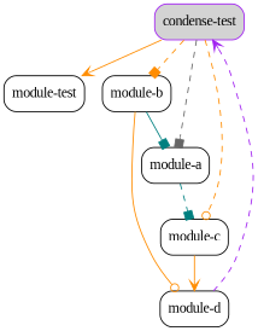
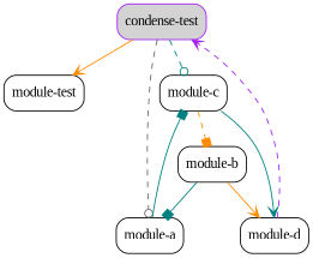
  digraph {
    fontname="Liberation Serif"
    node [fontname="Liberation Serif" fontsize=14 shape=box style=rounded]
    edge [arrowhead=box color=darkorange fontname="Liberation Serif" fontsize=10]
    n1 [color=purple fillcolor=lightgrey label="condense-test" style="rounded,filled"]
    n2 [label=<module-test>]
    n3 [label=<module-b>]
    n4 [label=<module-c>]
    n5 [label=<module-a>]
    n6 [label=<module-d>]
    n1 -> n2 [arrowhead=vee style=solid]
-   n1 -> n3 [style=dashed]
-   n1 -> n4 [arrowhead=odot style=dashed]
-   n1 -> n5 [color=gray40 style=dashed]
+   n4 -> n3 [style=dashed]
+   n1 -> n4 [arrowhead=odot color=teal style=dashed]
+   n1 -> n5 [arrowhead=odot color=gray40 style=dashed]
    n3 -> n5 [color=teal]
-   n3 -> n6 [arrowhead=odot]
-   n4 -> n6 [arrowhead=vee]
-   n5 -> n4 [color=teal style=dashed]
+   n3 -> n6 [arrowhead=vee]
+   n4 -> n6 [arrowhead=vee color=teal]
+   n5 -> n4 [color=teal]
    n6 -> n1 [arrowhead=vee color=purple style=dashed]
  }
